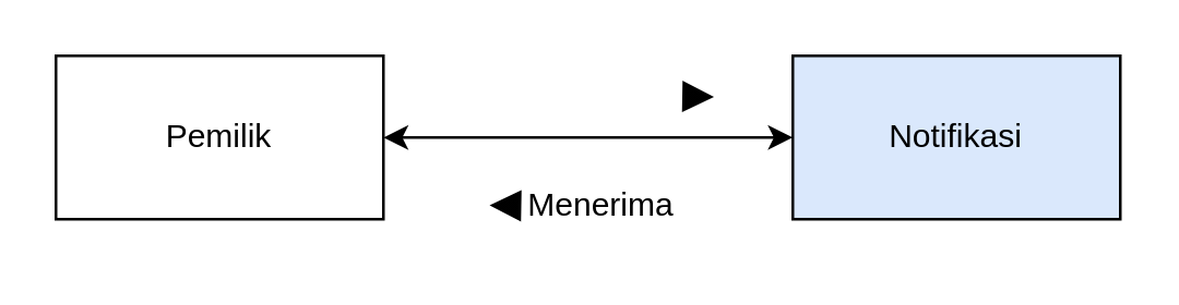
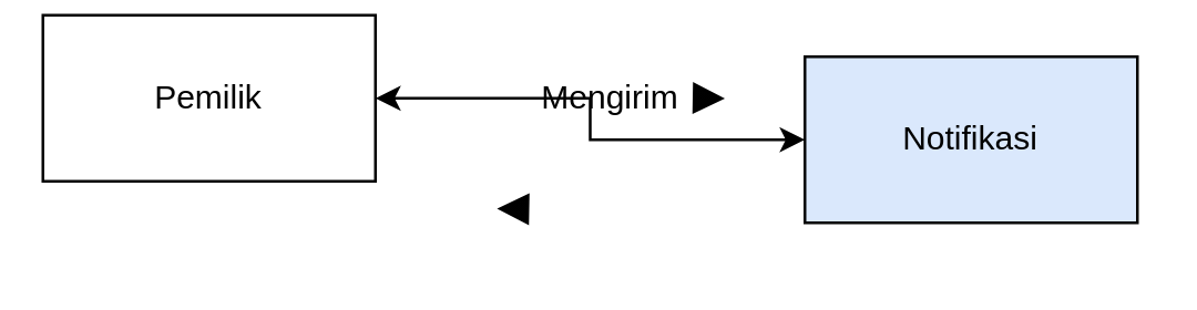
  <mxCell id="0" />
  <mxCell id="1" parent="0" />
  <mxCell id="2" style="edgeStyle=orthogonalEdgeStyle;rounded=0;orthogonalLoop=1;jettySize=auto;html=1;exitX=1;exitY=0.5;exitDx=0;exitDy=0;startArrow=classic;startFill=1;" parent="1" source="3" target="4" edge="1"><mxGeometry relative="1" as="geometry" /></mxCell>
- <mxCell id="3" value="Pemilik" style="rounded=0;whiteSpace=wrap;html=1;" parent="1" vertex="1"><mxGeometry x="20" y="20" width="120" height="60" as="geometry" /></mxCell>
+ <mxCell id="3" value="Pemilik" style="rounded=0;whiteSpace=wrap;html=1;" parent="1" vertex="1"><mxGeometry x="15" y="5" width="120" height="60" as="geometry" /></mxCell>
  <mxCell id="4" value="Notifikasi" style="rounded=0;whiteSpace=wrap;html=1;fillColor=#dae8fc;" parent="1" vertex="1"><mxGeometry x="290" y="20" width="120" height="60" as="geometry" /></mxCell>
- <mxCell id="6" value="Menerima" style="text;html=1;align=center;verticalAlign=middle;whiteSpace=wrap;rounded=0;" vertex="1" parent="1"><mxGeometry x="190" y="60" width="60" height="30" as="geometry" /></mxCell>
+ <mxCell id="5" value="Mengirim" style="text;html=1;align=center;verticalAlign=middle;whiteSpace=wrap;rounded=0;" parent="1" vertex="1"><mxGeometry x="190" y="20" width="60" height="30" as="geometry" /></mxCell>
  <mxCell id="7" value="" style="triangle;whiteSpace=wrap;html=1;gradientColor=default;fillColor=#010101;rotation=1;direction=west;" vertex="1" parent="1"><mxGeometry x="180" y="70" width="10" height="10" as="geometry" /></mxCell>
  <mxCell id="8" value="" style="triangle;whiteSpace=wrap;html=1;gradientColor=default;fillColor=#010101;rotation=1;direction=east;" vertex="1" parent="1"><mxGeometry x="250" y="30" width="10" height="10" as="geometry" /></mxCell>
